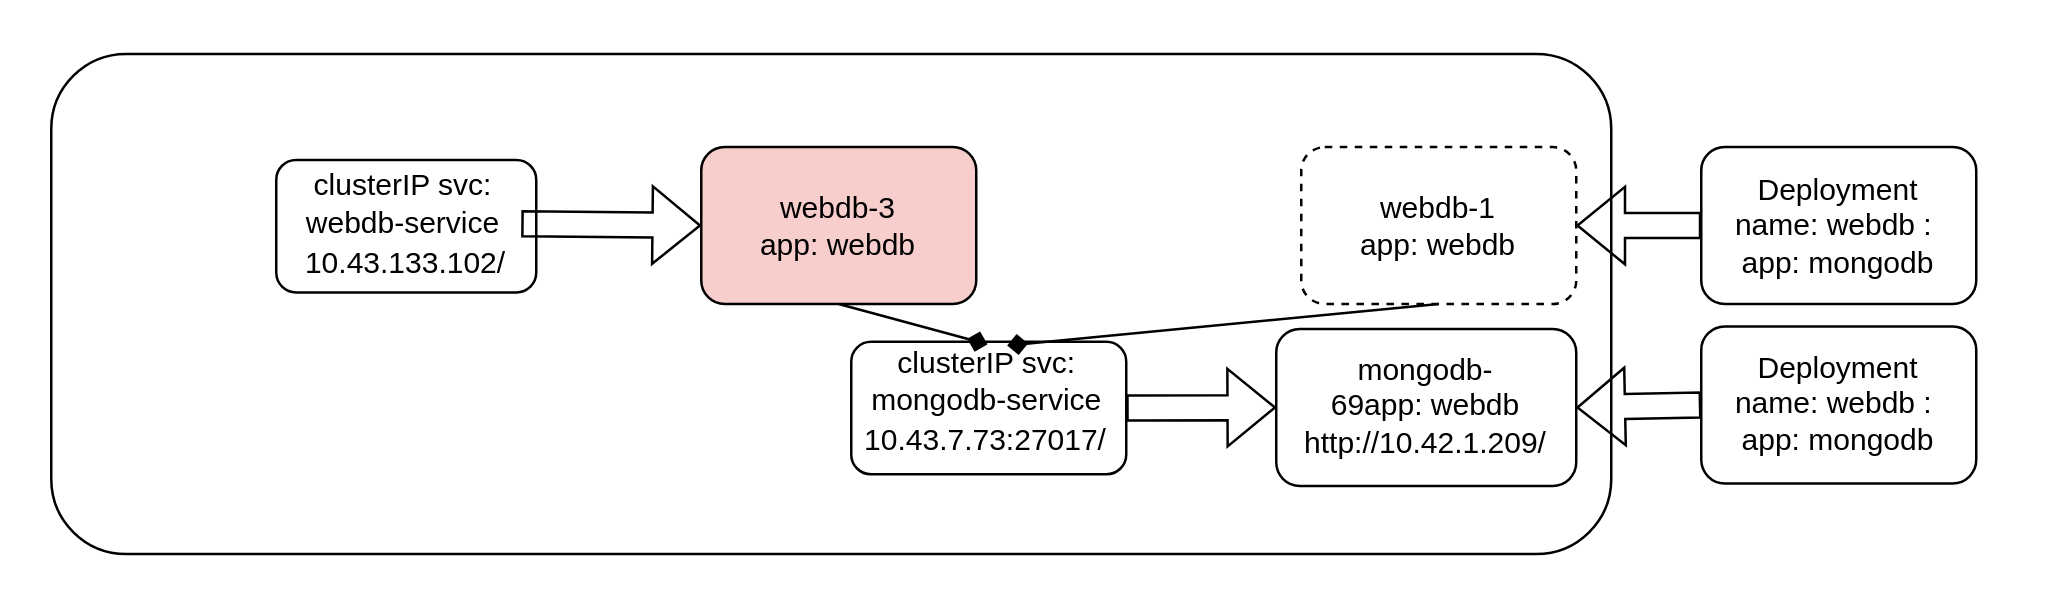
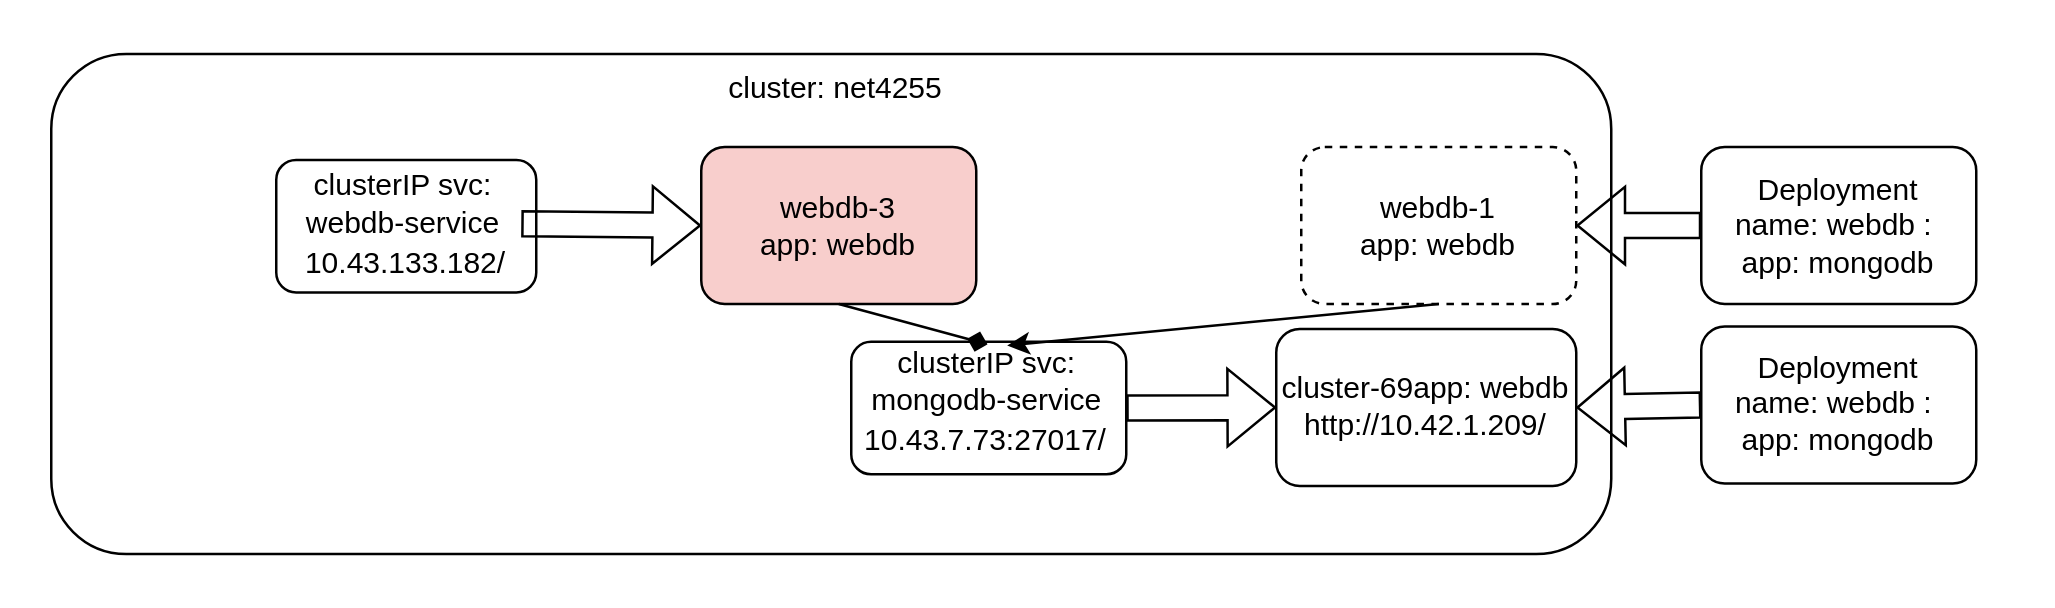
  <mxCell id="0" />
  <mxCell id="1" parent="0" />
  <mxCell id="2" value="" style="rounded=1;whiteSpace=wrap;html=1;" parent="1" vertex="1"><mxGeometry x="20" y="21" width="624" height="200" as="geometry" /></mxCell>
+ <mxCell id="3" value="cluster: net4255" style="text;html=1;align=center;verticalAlign=middle;whiteSpace=wrap;rounded=0;" parent="1" vertex="1"><mxGeometry x="268.5" y="20" width="130" height="30" as="geometry" /></mxCell>
  <mxCell id="4" value="" style="rounded=1;whiteSpace=wrap;html=1;" parent="1" vertex="1"><mxGeometry x="340" y="136.13" width="110" height="53" as="geometry" /></mxCell>
  <mxCell id="5" value="clusterIP svc:&lt;div&gt;mongodb-service&lt;/div&gt;" style="text;html=1;align=center;verticalAlign=middle;whiteSpace=wrap;rounded=0;" parent="1" vertex="1"><mxGeometry x="330" y="137.13" width="129" height="30" as="geometry" /></mxCell>
  <mxCell id="6" value="webdb-1&lt;div&gt;&lt;span style=&quot;background-color: transparent;&quot;&gt;app:&amp;nbsp;&lt;/span&gt;&lt;span style=&quot;background-color: transparent;&quot;&gt;webdb&lt;/span&gt;&lt;/div&gt;" style="rounded=1;whiteSpace=wrap;html=1;dashed=1;" parent="1" vertex="1"><mxGeometry x="520" y="58.24" width="110" height="62.76" as="geometry" /></mxCell>
  <mxCell id="7" value="10.43.7.73:27017/" style="text;html=1;align=center;verticalAlign=middle;whiteSpace=wrap;rounded=0;" parent="1" vertex="1"><mxGeometry x="352" y="160.63" width="84" height="30" as="geometry" /></mxCell>
  <mxCell id="8" value="clusterIP svc:&lt;div&gt;webnodb&lt;/div&gt;" style="text;html=1;align=center;verticalAlign=middle;whiteSpace=wrap;rounded=0;" parent="1" vertex="1"><mxGeometry x="129" y="63.37" width="78" height="30" as="geometry" /></mxCell>
  <mxCell id="9" value="" style="rounded=1;whiteSpace=wrap;html=1;" parent="1" vertex="1"><mxGeometry x="110" y="63.37" width="104" height="53" as="geometry" /></mxCell>
- <mxCell id="10" value="10.43.133.102/" style="text;html=1;align=center;verticalAlign=middle;whiteSpace=wrap;rounded=0;" parent="1" vertex="1"><mxGeometry x="132" y="89.87" width="60" height="30" as="geometry" /></mxCell>
+ <mxCell id="10" value="10.43.133.182/" style="text;html=1;align=center;verticalAlign=middle;whiteSpace=wrap;rounded=0;" parent="1" vertex="1"><mxGeometry x="132" y="89.87" width="60" height="30" as="geometry" /></mxCell>
  <mxCell id="11" value="clusterIP svc:&lt;div&gt;webdb-service&lt;/div&gt;" style="text;html=1;align=center;verticalAlign=middle;whiteSpace=wrap;rounded=0;" parent="1" vertex="1"><mxGeometry x="114" y="66.37" width="94" height="30" as="geometry" /></mxCell>
  <mxCell id="12" value="&lt;div&gt;&lt;br&gt;&lt;/div&gt;" style="text;html=1;align=center;verticalAlign=middle;whiteSpace=wrap;rounded=0;" parent="1" vertex="1"><mxGeometry x="660" y="54.62" width="140" height="70" as="geometry" /></mxCell>
  <mxCell id="13" value="webdb-3&lt;div&gt;&lt;span style=&quot;background-color: transparent;&quot;&gt;app:&amp;nbsp;&lt;/span&gt;&lt;span style=&quot;background-color: transparent;&quot;&gt;webdb&lt;/span&gt;&lt;/div&gt;" style="rounded=1;whiteSpace=wrap;html=1;fillColor=#f8cecc;" parent="1" vertex="1"><mxGeometry x="280" y="58.24" width="110" height="62.76" as="geometry" /></mxCell>
  <mxCell id="14" value="&lt;div&gt;&lt;span style=&quot;background-color: transparent; color: light-dark(rgb(0, 0, 0), rgb(255, 255, 255));&quot;&gt;Deployment&lt;/span&gt;&lt;/div&gt;&lt;div&gt;&lt;span style=&quot;background-color: transparent;&quot;&gt;name: webdb&lt;/span&gt;&lt;span style=&quot;background-color: transparent;&quot;&gt;&amp;nbsp;:&amp;nbsp;&lt;/span&gt;&lt;/div&gt;&lt;div&gt;&lt;span style=&quot;background-color: transparent;&quot;&gt;app: mongodb&lt;/span&gt;&lt;/div&gt;" style="rounded=1;whiteSpace=wrap;html=1;" parent="1" vertex="1"><mxGeometry x="680" y="58.24" width="110" height="62.76" as="geometry" /></mxCell>
  <mxCell id="15" value="&lt;div&gt;&lt;span style=&quot;background-color: transparent; color: light-dark(rgb(0, 0, 0), rgb(255, 255, 255));&quot;&gt;Deployment&lt;/span&gt;&lt;/div&gt;&lt;div&gt;&lt;span style=&quot;background-color: transparent;&quot;&gt;name: webdb&lt;/span&gt;&lt;span style=&quot;background-color: transparent;&quot;&gt;&amp;nbsp;:&amp;nbsp;&lt;/span&gt;&lt;/div&gt;&lt;div&gt;&lt;span style=&quot;background-color: transparent;&quot;&gt;app: mongodb&lt;/span&gt;&lt;/div&gt;" style="rounded=1;whiteSpace=wrap;html=1;" parent="1" vertex="1"><mxGeometry x="680" y="130" width="110" height="62.76" as="geometry" /></mxCell>
  <mxCell id="16" value="" style="shape=flexArrow;endArrow=classic;html=1;rounded=0;entryX=1;entryY=0.5;entryDx=0;entryDy=0;exitX=0;exitY=0.5;exitDx=0;exitDy=0;" parent="1" source="14" target="6" edge="1"><mxGeometry width="50" height="50" relative="1" as="geometry"><mxPoint x="720" y="1" as="sourcePoint" /><mxPoint x="770" as="targetPoint" y="-49" /></mxGeometry></mxCell>
- <mxCell id="17" value="&lt;div&gt;&lt;span style=&quot;background-color: transparent;&quot;&gt;mongodb-69app:&amp;nbsp;&lt;/span&gt;&lt;span style=&quot;background-color: transparent;&quot;&gt;webdb&lt;/span&gt;&lt;/div&gt;&lt;div&gt;&lt;span style=&quot;background-color: transparent;&quot;&gt;http://10.42.1.209/&lt;/span&gt;&lt;/div&gt;" style="rounded=1;whiteSpace=wrap;html=1;" parent="1" vertex="1"><mxGeometry x="510" y="131" width="120" height="62.76" as="geometry" /></mxCell>
+ <mxCell id="17" value="&lt;div&gt;&lt;span style=&quot;background-color: transparent;&quot;&gt;cluster-69app:&amp;nbsp;&lt;/span&gt;&lt;span style=&quot;background-color: transparent;&quot;&gt;webdb&lt;/span&gt;&lt;/div&gt;&lt;div&gt;&lt;span style=&quot;background-color: transparent;&quot;&gt;http://10.42.1.209/&lt;/span&gt;&lt;/div&gt;" style="rounded=1;whiteSpace=wrap;html=1;" parent="1" vertex="1"><mxGeometry x="510" y="131" width="120" height="62.76" as="geometry" /></mxCell>
  <mxCell id="18" value="" style="shape=flexArrow;endArrow=classic;html=1;rounded=0;entryX=1;entryY=0.5;entryDx=0;entryDy=0;exitX=0;exitY=0.5;exitDx=0;exitDy=0;" parent="1" source="15" target="17" edge="1"><mxGeometry width="50" height="50" relative="1" as="geometry"><mxPoint x="380" y="201" as="sourcePoint" /><mxPoint x="430" y="151" as="targetPoint" /></mxGeometry></mxCell>
  <mxCell id="19" value="" style="shape=flexArrow;endArrow=classic;html=1;rounded=0;entryX=0;entryY=0.5;entryDx=0;entryDy=0;exitX=1;exitY=0.5;exitDx=0;exitDy=0;" edge="1" parent="1" source="4" target="17"><mxGeometry width="50" height="50" relative="1" as="geometry"><mxPoint x="410" y="241" as="sourcePoint" /><mxPoint x="460" y="191" as="targetPoint" /></mxGeometry></mxCell>
  <mxCell id="20" value="" style="shape=flexArrow;endArrow=classic;html=1;rounded=0;entryX=0;entryY=0.5;entryDx=0;entryDy=0;exitX=1;exitY=0.75;exitDx=0;exitDy=0;" edge="1" parent="1" source="11" target="13"><mxGeometry width="50" height="50" relative="1" as="geometry"><mxPoint x="200" y="191" as="sourcePoint" /><mxPoint x="250" y="141" as="targetPoint" /></mxGeometry></mxCell>
  <mxCell id="21" value="" style="endArrow=diamond;html=1;rounded=0;exitX=0.5;exitY=1;exitDx=0;exitDy=0;entryX=0.5;entryY=0;entryDx=0;entryDy=0;" edge="1" parent="1" source="13" target="5"><mxGeometry width="50" height="50" relative="1" as="geometry"><mxPoint x="350" y="291" as="sourcePoint" /><mxPoint x="400" y="241" as="targetPoint" /></mxGeometry></mxCell>
- <mxCell id="22" value="" style="endArrow=diamond;html=1;rounded=0;exitX=0.5;exitY=1;exitDx=0;exitDy=0;entryX=0.561;entryY=0.016;entryDx=0;entryDy=0;entryPerimeter=0;" edge="1" parent="1" source="6" target="5"><mxGeometry width="50" height="50" relative="1" as="geometry"><mxPoint x="410" y="241" as="sourcePoint" /><mxPoint x="460" y="191" as="targetPoint" /></mxGeometry></mxCell>
+ <mxCell id="22" value="" style="endArrow=classic;html=1;rounded=0;exitX=0.5;exitY=1;exitDx=0;exitDy=0;entryX=0.561;entryY=0.016;entryDx=0;entryDy=0;entryPerimeter=0;" edge="1" parent="1" source="6" target="5"><mxGeometry width="50" height="50" relative="1" as="geometry"><mxPoint x="410" y="241" as="sourcePoint" /><mxPoint x="460" y="191" as="targetPoint" /></mxGeometry></mxCell>
